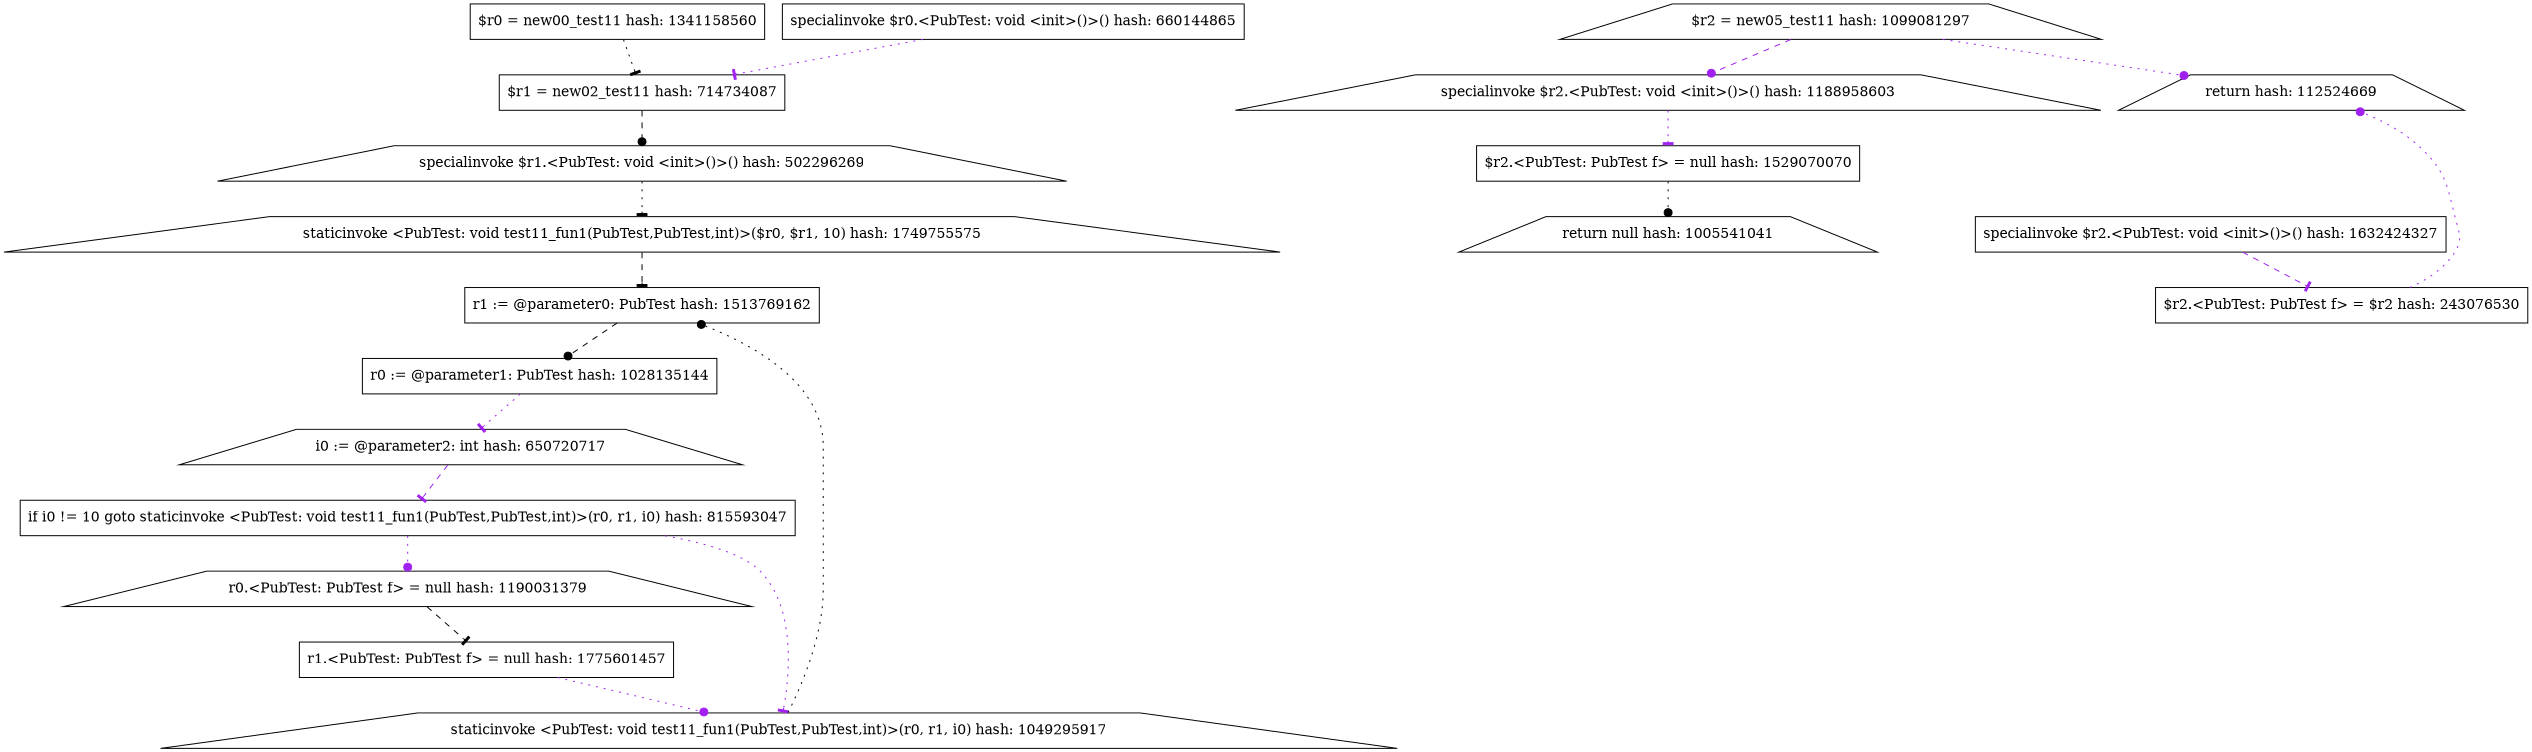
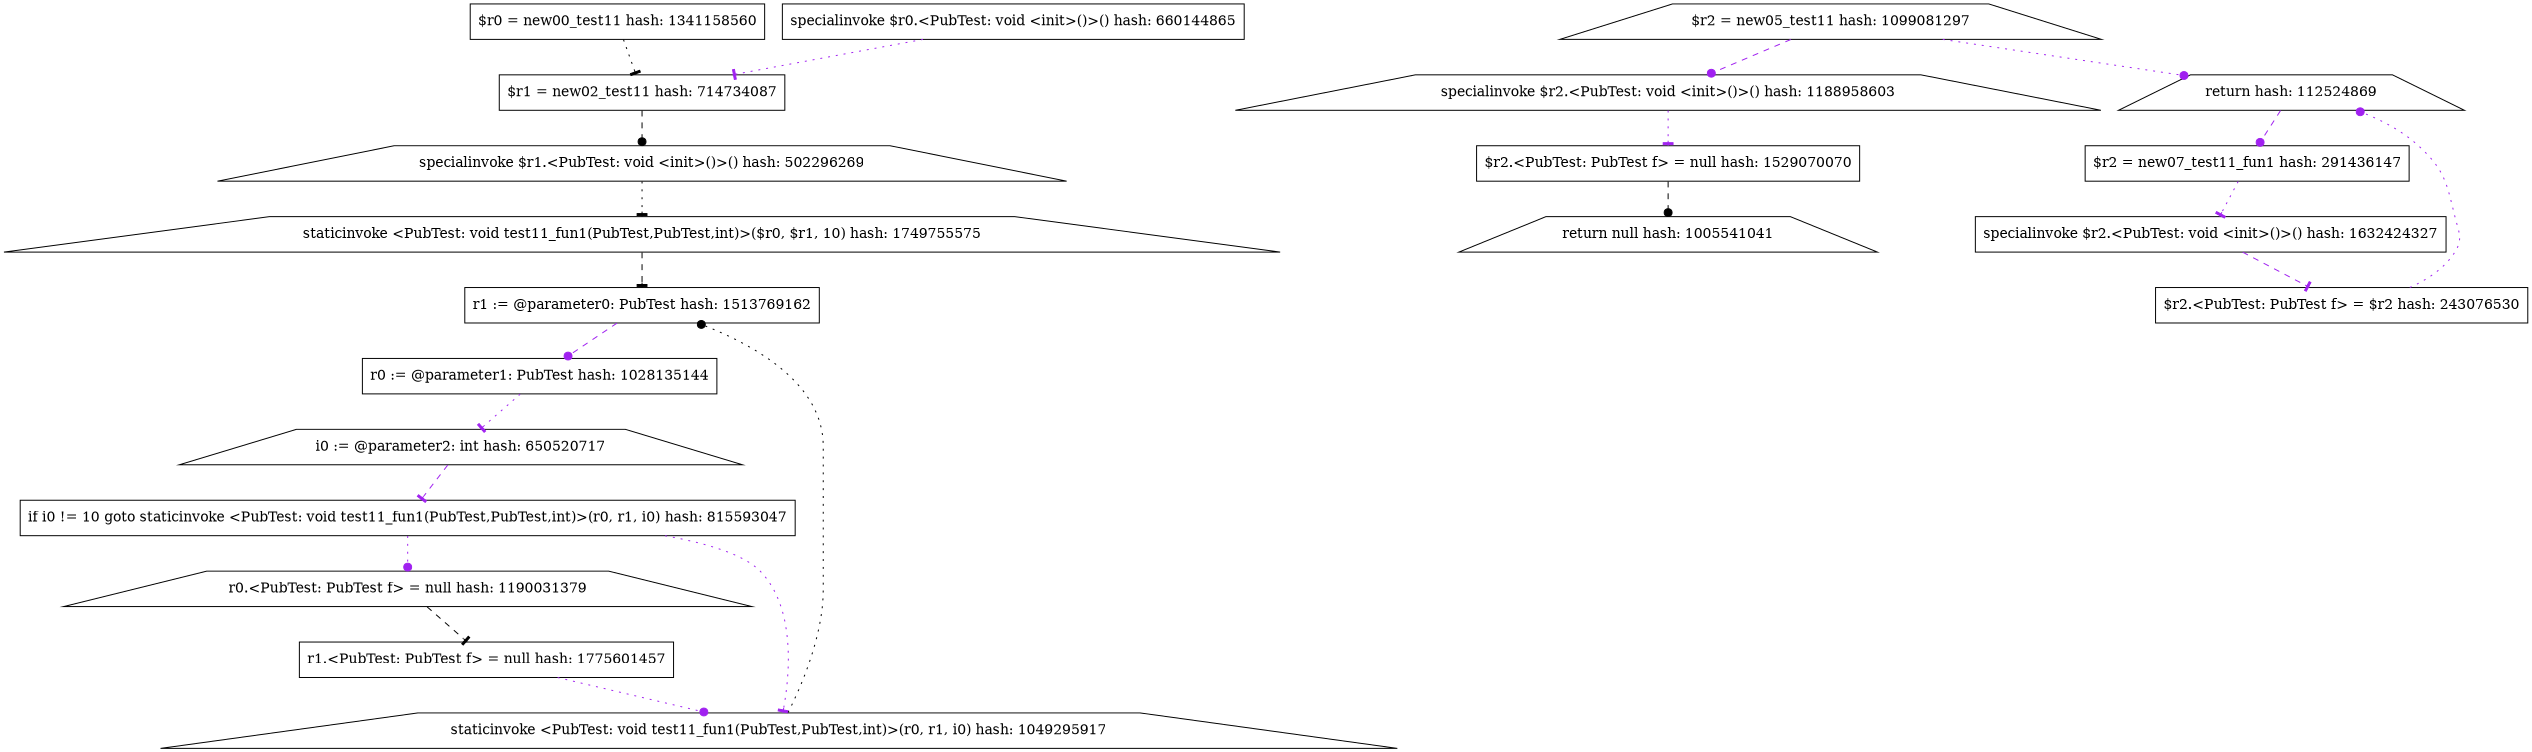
  digraph {
    node [shape=box]
    edge [arrowhead=tee color=purple style=dotted]
    "$r0 = new00_test11 hash: 1341158560"
    "$r1 = new02_test11 hash: 714734087"
    "specialinvoke $r0.<PubTest: void <init>()>() hash: 660144865"
    "specialinvoke $r1.<PubTest: void <init>()>() hash: 502296269" [shape=trapezium]
    "staticinvoke <PubTest: void test11_fun1(PubTest,PubTest,int)>($r0, $r1, 10) hash: 1749755575" [shape=trapezium]
    n6 [label="r1 := @parameter0: PubTest hash: 1513769162"]
    "r0 := @parameter1: PubTest hash: 1028135144"
    "$r2 = new05_test11 hash: 1099081297" [shape=trapezium]
    "specialinvoke $r2.<PubTest: void <init>()>() hash: 1188958603" [shape=trapezium]
-   "return hash: 112524669" [shape=trapezium]
+   "return hash: 112524669" [shape=trapezium label="return hash: 112524869"]
    "$r2.<PubTest: PubTest f> = null hash: 1529070070"
    n12 [label="return null hash: 1005541041" shape=trapezium]
-   "i0 := @parameter2: int hash: 650520717" [shape=trapezium label="i0 := @parameter2: int hash: 650720717"]
+   "i0 := @parameter2: int hash: 650520717" [shape=trapezium]
    "if i0 != 10 goto staticinvoke <PubTest: void test11_fun1(PubTest,PubTest,int)>(r0, r1, i0) hash: 815593047"
    "r0.<PubTest: PubTest f> = null hash: 1190031379" [shape=trapezium]
    "staticinvoke <PubTest: void test11_fun1(PubTest,PubTest,int)>(r0, r1, i0) hash: 1049295917" [shape=trapezium]
    "r1.<PubTest: PubTest f> = null hash: 1775601457"
+   "$r2 = new07_test11_fun1 hash: 291436147"
    "specialinvoke $r2.<PubTest: void <init>()>() hash: 1632424327"
    "$r2.<PubTest: PubTest f> = $r2 hash: 243076530"
    "$r0 = new00_test11 hash: 1341158560" -> "$r1 = new02_test11 hash: 714734087" [color=black]
    "$r1 = new02_test11 hash: 714734087" -> "specialinvoke $r1.<PubTest: void <init>()>() hash: 502296269" [arrowhead=dot color=black style=dashed]
    "specialinvoke $r0.<PubTest: void <init>()>() hash: 660144865" -> "$r1 = new02_test11 hash: 714734087"
    "specialinvoke $r1.<PubTest: void <init>()>() hash: 502296269" -> "staticinvoke <PubTest: void test11_fun1(PubTest,PubTest,int)>($r0, $r1, 10) hash: 1749755575" [color=black]
    "staticinvoke <PubTest: void test11_fun1(PubTest,PubTest,int)>($r0, $r1, 10) hash: 1749755575" -> n6 [color=black style=dashed]
-   n6 -> "r0 := @parameter1: PubTest hash: 1028135144" [arrowhead=dot color=black style=dashed]
+   n6 -> "r0 := @parameter1: PubTest hash: 1028135144" [arrowhead=dot style=dashed]
    "r0 := @parameter1: PubTest hash: 1028135144" -> "i0 := @parameter2: int hash: 650520717"
    "$r2 = new05_test11 hash: 1099081297" -> "specialinvoke $r2.<PubTest: void <init>()>() hash: 1188958603" [arrowhead=dot style=dashed]
    "$r2 = new05_test11 hash: 1099081297" -> "return hash: 112524669" [arrowhead=dot]
    "specialinvoke $r2.<PubTest: void <init>()>() hash: 1188958603" -> "$r2.<PubTest: PubTest f> = null hash: 1529070070"
-   "$r2.<PubTest: PubTest f> = null hash: 1529070070" -> n12 [arrowhead=dot color=black]
+   "return hash: 112524669" -> "$r2 = new07_test11_fun1 hash: 291436147" [arrowhead=dot style=dashed]
+   "$r2.<PubTest: PubTest f> = null hash: 1529070070" -> n12 [arrowhead=dot color=black style=dashed]
    "i0 := @parameter2: int hash: 650520717" -> "if i0 != 10 goto staticinvoke <PubTest: void test11_fun1(PubTest,PubTest,int)>(r0, r1, i0) hash: 815593047" [style=dashed]
    "if i0 != 10 goto staticinvoke <PubTest: void test11_fun1(PubTest,PubTest,int)>(r0, r1, i0) hash: 815593047" -> "r0.<PubTest: PubTest f> = null hash: 1190031379" [arrowhead=dot]
    "if i0 != 10 goto staticinvoke <PubTest: void test11_fun1(PubTest,PubTest,int)>(r0, r1, i0) hash: 815593047" -> "staticinvoke <PubTest: void test11_fun1(PubTest,PubTest,int)>(r0, r1, i0) hash: 1049295917"
    "r0.<PubTest: PubTest f> = null hash: 1190031379" -> "r1.<PubTest: PubTest f> = null hash: 1775601457" [color=black style=dashed]
    "staticinvoke <PubTest: void test11_fun1(PubTest,PubTest,int)>(r0, r1, i0) hash: 1049295917" -> n6 [arrowhead=dot color=black]
    "r1.<PubTest: PubTest f> = null hash: 1775601457" -> "staticinvoke <PubTest: void test11_fun1(PubTest,PubTest,int)>(r0, r1, i0) hash: 1049295917" [arrowhead=dot]
+   "$r2 = new07_test11_fun1 hash: 291436147" -> "specialinvoke $r2.<PubTest: void <init>()>() hash: 1632424327"
    "specialinvoke $r2.<PubTest: void <init>()>() hash: 1632424327" -> "$r2.<PubTest: PubTest f> = $r2 hash: 243076530" [style=dashed]
    "$r2.<PubTest: PubTest f> = $r2 hash: 243076530" -> "return hash: 112524669" [arrowhead=dot]
  }
